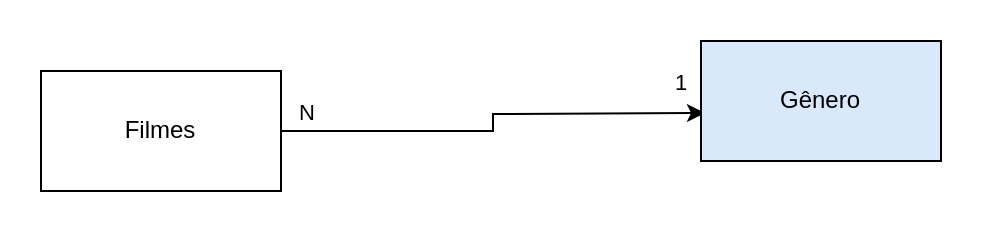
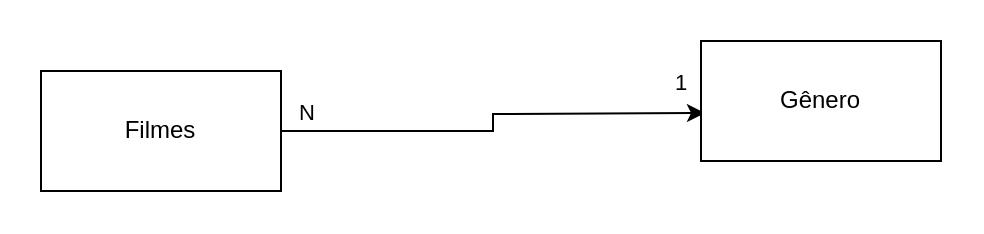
  <mxCell id="0" />
  <mxCell id="1" parent="0" />
  <mxCell id="2" style="edgeStyle=orthogonalEdgeStyle;rounded=0;orthogonalLoop=1;jettySize=auto;html=1;entryX=0.1;entryY=0.575;entryDx=0;entryDy=0;entryPerimeter=0;" edge="1" parent="1" source="5"><mxGeometry relative="1" as="geometry"><mxPoint x="352" y="56" as="targetPoint" /></mxGeometry></mxCell>
  <mxCell id="3" value="1&lt;br&gt;" style="edgeLabel;html=1;align=center;verticalAlign=middle;resizable=0;points=[];" vertex="1" connectable="0" parent="2"><mxGeometry x="0.789" y="3" relative="1" as="geometry"><mxPoint x="11" y="-13" as="offset" /></mxGeometry></mxCell>
  <mxCell id="4" value="N" style="edgeLabel;html=1;align=center;verticalAlign=middle;resizable=0;points=[];" vertex="1" connectable="0" parent="2"><mxGeometry x="-0.89" relative="1" as="geometry"><mxPoint y="-10" as="offset" /></mxGeometry></mxCell>
  <mxCell id="5" value="Filmes" style="rounded=0;whiteSpace=wrap;html=1;" vertex="1" parent="1"><mxGeometry x="20" y="35" width="120" height="60" as="geometry" /></mxCell>
- <mxCell id="6" value="Gênero" style="rounded=0;whiteSpace=wrap;html=1;fillColor=#dae8fc;" vertex="1" parent="1"><mxGeometry x="350" y="20" width="120" height="60" as="geometry" /></mxCell>
+ <mxCell id="6" value="Gênero" style="rounded=0;whiteSpace=wrap;html=1;" vertex="1" parent="1"><mxGeometry x="350" y="20" width="120" height="60" as="geometry" /></mxCell>
